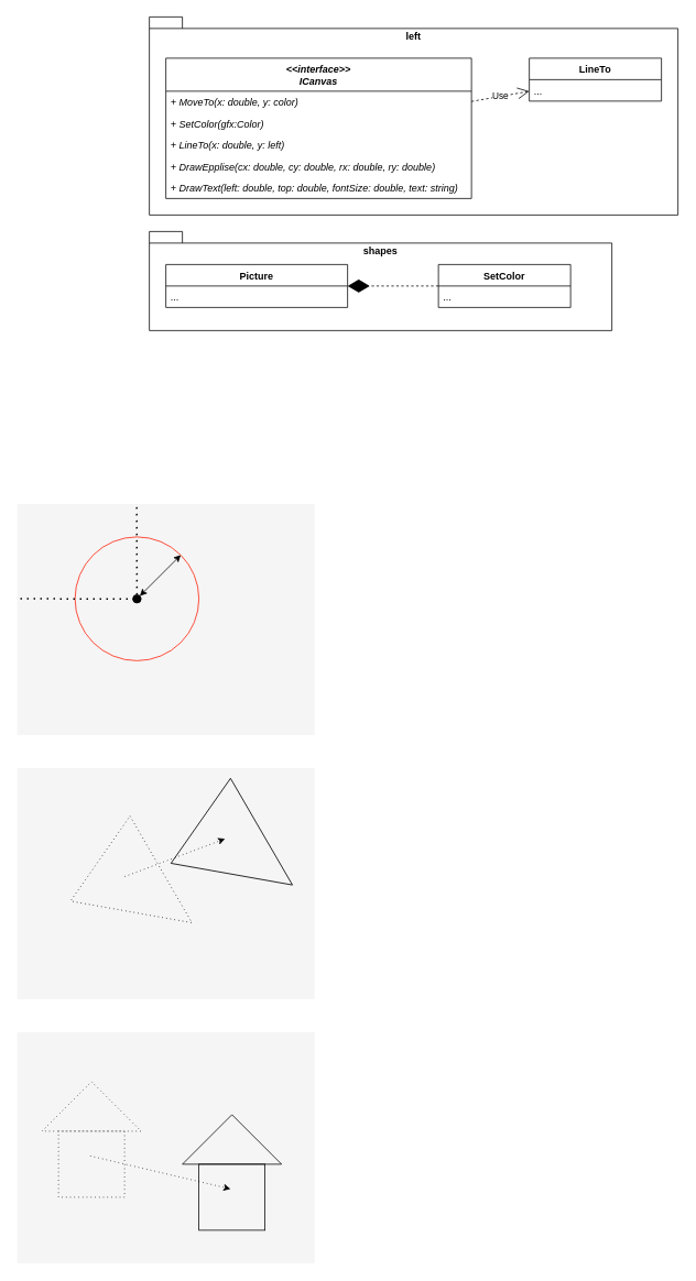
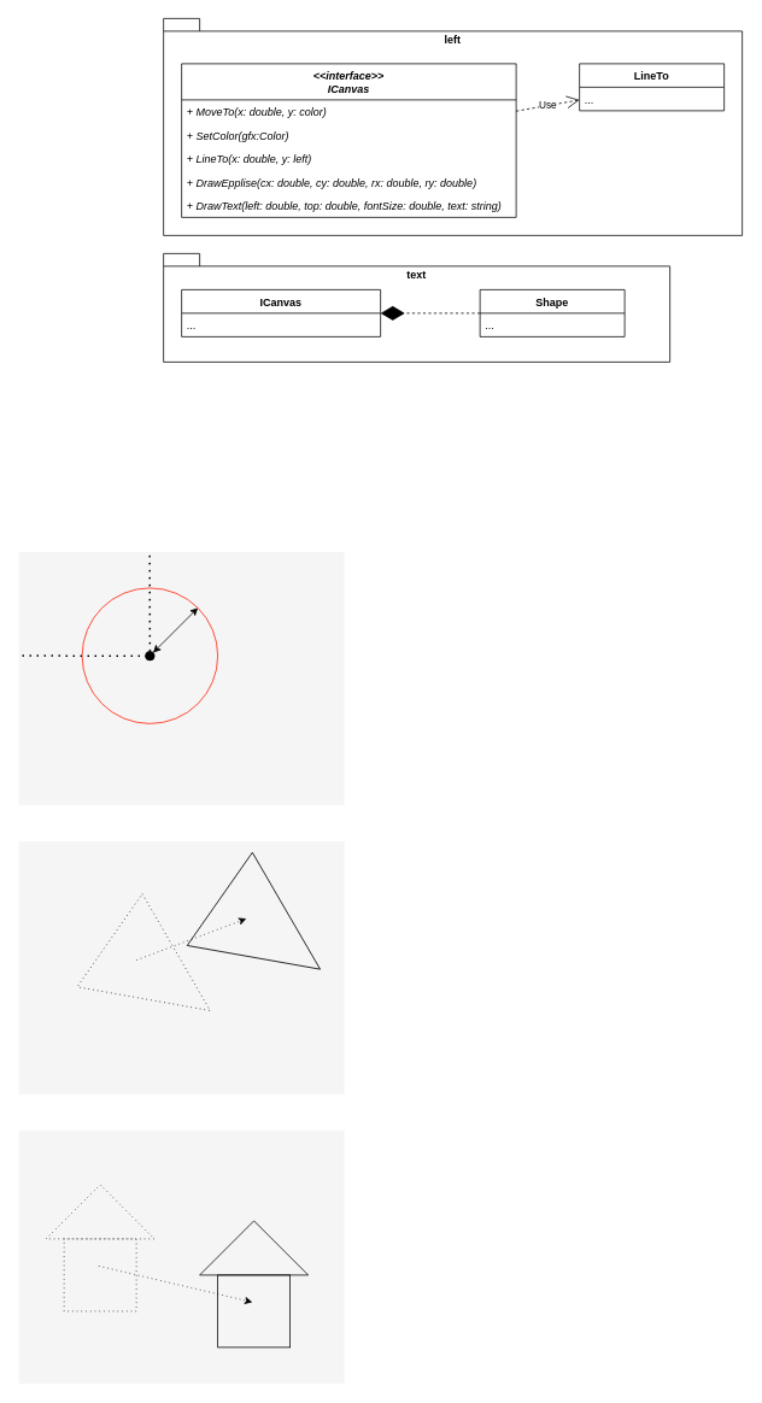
  <mxCell id="0" />
  <mxCell id="1" parent="0" />
  <mxCell id="2" value="" style="rounded=0;whiteSpace=wrap;html=1;fillColor=#f5f5f5;fontColor=#333333;strokeColor=none;" parent="1" vertex="1"><mxGeometry x="20" y="930" width="360" height="280" as="geometry" /></mxCell>
  <mxCell id="3" value="left" style="shape=folder;fontStyle=1;spacingTop=10;tabWidth=40;tabHeight=14;tabPosition=left;html=1;whiteSpace=wrap;verticalAlign=top;" parent="1" vertex="1"><mxGeometry x="180" y="20" width="640" height="240" as="geometry" /></mxCell>
  <mxCell id="4" value="&lt;&lt;interface&gt;&gt;&#10;ICanvas" style="swimlane;fontStyle=3;align=center;verticalAlign=top;childLayout=stackLayout;horizontal=1;startSize=40;horizontalStack=0;resizeParent=1;resizeParentMax=0;resizeLast=0;collapsible=1;marginBottom=0;" parent="1" vertex="1"><mxGeometry x="200" y="70" width="370" height="170" as="geometry" /></mxCell>
  <mxCell id="5" value="+ MoveTo(x: double, y: color)" style="text;strokeColor=none;fillColor=none;align=left;verticalAlign=top;spacingLeft=4;spacingRight=4;overflow=hidden;rotatable=0;points=[[0,0.5],[1,0.5]];portConstraint=eastwest;fontStyle=2" parent="4" vertex="1"><mxGeometry y="40" width="370" height="26" as="geometry" /></mxCell>
  <mxCell id="6" value="+ SetColor(gfx:Color)" style="text;strokeColor=none;fillColor=none;align=left;verticalAlign=top;spacingLeft=4;spacingRight=4;overflow=hidden;rotatable=0;points=[[0,0.5],[1,0.5]];portConstraint=eastwest;fontStyle=2" parent="4" vertex="1"><mxGeometry y="66" width="370" height="26" as="geometry" /></mxCell>
  <mxCell id="7" value="+ LineTo(x: double, y: left)" style="text;strokeColor=none;fillColor=none;align=left;verticalAlign=top;spacingLeft=4;spacingRight=4;overflow=hidden;rotatable=0;points=[[0,0.5],[1,0.5]];portConstraint=eastwest;fontStyle=2" parent="4" vertex="1"><mxGeometry y="92" width="370" height="26" as="geometry" /></mxCell>
  <mxCell id="8" value="+ DrawEpplise(cx: double, cy: double, rx: double, ry: double)" style="text;strokeColor=none;fillColor=none;align=left;verticalAlign=top;spacingLeft=4;spacingRight=4;overflow=hidden;rotatable=0;points=[[0,0.5],[1,0.5]];portConstraint=eastwest;fontStyle=2" parent="4" vertex="1"><mxGeometry y="118" width="370" height="26" as="geometry" /></mxCell>
  <mxCell id="9" value="+ DrawText(left: double, top: double, fontSize: double, text: string)" style="text;strokeColor=none;fillColor=none;align=left;verticalAlign=top;spacingLeft=4;spacingRight=4;overflow=hidden;rotatable=0;points=[[0,0.5],[1,0.5]];portConstraint=eastwest;fontStyle=2" vertex="1" parent="4"><mxGeometry y="144" width="370" height="26" as="geometry" /></mxCell>
  <mxCell id="10" value="LineTo" style="swimlane;fontStyle=1;align=center;verticalAlign=top;childLayout=stackLayout;horizontal=1;startSize=26;horizontalStack=0;resizeParent=1;resizeParentMax=0;resizeLast=0;collapsible=1;marginBottom=0;" parent="1" vertex="1"><mxGeometry x="640" y="70" width="160" height="52" as="geometry" /></mxCell>
  <mxCell id="11" value="..." style="text;strokeColor=none;fillColor=none;align=left;verticalAlign=top;spacingLeft=4;spacingRight=4;overflow=hidden;rotatable=0;points=[[0,0.5],[1,0.5]];portConstraint=eastwest;" parent="10" vertex="1"><mxGeometry y="26" width="160" height="26" as="geometry" /></mxCell>
  <mxCell id="12" value="Use" style="endArrow=open;endSize=12;dashed=1;html=1;rounded=0;" parent="1" source="4" target="10" edge="1"><mxGeometry width="160" relative="1" as="geometry"><mxPoint x="150" y="250" as="sourcePoint" /><mxPoint x="310" y="250" as="targetPoint" /></mxGeometry></mxCell>
- <mxCell id="13" value="shapes" style="shape=folder;fontStyle=1;spacingTop=10;tabWidth=40;tabHeight=14;tabPosition=left;html=1;whiteSpace=wrap;verticalAlign=top;" parent="1" vertex="1"><mxGeometry x="180" y="280" width="560" height="120" as="geometry" /></mxCell>
- <mxCell id="14" value="SetColor" style="swimlane;fontStyle=1;align=center;verticalAlign=top;childLayout=stackLayout;horizontal=1;startSize=26;horizontalStack=0;resizeParent=1;resizeParentMax=0;resizeLast=0;collapsible=1;marginBottom=0;" parent="1" vertex="1"><mxGeometry x="530" y="320" width="160" height="52" as="geometry" /></mxCell>
+ <mxCell id="13" value="text" style="shape=folder;fontStyle=1;spacingTop=10;tabWidth=40;tabHeight=14;tabPosition=left;html=1;whiteSpace=wrap;verticalAlign=top;" parent="1" vertex="1"><mxGeometry x="180" y="280" width="560" height="120" as="geometry" /></mxCell>
+ <mxCell id="14" value="Shape" style="swimlane;fontStyle=1;align=center;verticalAlign=top;childLayout=stackLayout;horizontal=1;startSize=26;horizontalStack=0;resizeParent=1;resizeParentMax=0;resizeLast=0;collapsible=1;marginBottom=0;" parent="1" vertex="1"><mxGeometry x="530" y="320" width="160" height="52" as="geometry" /></mxCell>
  <mxCell id="15" value="..." style="text;strokeColor=none;fillColor=none;align=left;verticalAlign=top;spacingLeft=4;spacingRight=4;overflow=hidden;rotatable=0;points=[[0,0.5],[1,0.5]];portConstraint=eastwest;" parent="14" vertex="1"><mxGeometry y="26" width="160" height="26" as="geometry" /></mxCell>
  <mxCell id="16" value="" style="rounded=0;whiteSpace=wrap;html=1;fillColor=#f5f5f5;fontColor=#333333;strokeColor=none;" parent="1" vertex="1"><mxGeometry x="20" y="610" width="360" height="280" as="geometry" /></mxCell>
  <mxCell id="17" value="" style="ellipse;whiteSpace=wrap;html=1;aspect=fixed;fillColor=none;strokeColor=#FF1900;" parent="1" vertex="1"><mxGeometry x="90" y="650" width="150" height="150" as="geometry" /></mxCell>
  <mxCell id="18" value="" style="ellipse;whiteSpace=wrap;html=1;aspect=fixed;fillColor=#000000;" parent="1" vertex="1"><mxGeometry x="160" y="720" width="10" height="10" as="geometry" /></mxCell>
  <mxCell id="19" value="" style="endArrow=classic;startArrow=classic;html=1;rounded=0;entryX=1;entryY=0;entryDx=0;entryDy=0;" parent="1" source="18" target="17" edge="1"><mxGeometry width="50" height="50" relative="1" as="geometry"><mxPoint x="150" y="730" as="sourcePoint" /><mxPoint x="200" y="680" as="targetPoint" /></mxGeometry></mxCell>
  <mxCell id="20" value="" style="endArrow=none;dashed=1;html=1;dashPattern=1 3;strokeWidth=2;rounded=0;entryX=0.402;entryY=0.004;entryDx=0;entryDy=0;entryPerimeter=0;" parent="1" source="18" target="16" edge="1"><mxGeometry width="50" height="50" relative="1" as="geometry"><mxPoint x="420" y="720" as="sourcePoint" /><mxPoint x="400" y="610" as="targetPoint" /></mxGeometry></mxCell>
  <mxCell id="21" value="" style="endArrow=none;dashed=1;html=1;dashPattern=1 3;strokeWidth=2;rounded=0;exitX=0.189;exitY=0.535;exitDx=0;exitDy=0;exitPerimeter=0;" parent="1" source="18" edge="1"><mxGeometry width="50" height="50" relative="1" as="geometry"><mxPoint x="160" y="724.8" as="sourcePoint" /><mxPoint x="20" y="724.8" as="targetPoint" /></mxGeometry></mxCell>
  <mxCell id="22" value="" style="triangle;whiteSpace=wrap;html=1;rotation=35;fillColor=none;dashed=1;dashPattern=1 4;" parent="1" vertex="1"><mxGeometry x="108.31" y="1015.77" width="135.48" height="125.66" as="geometry" /></mxCell>
  <mxCell id="23" value="" style="triangle;whiteSpace=wrap;html=1;rotation=35;fillColor=none;" parent="1" vertex="1"><mxGeometry x="230" y="970" width="135.48" height="125.66" as="geometry" /></mxCell>
  <mxCell id="24" value="" style="endArrow=classic;html=1;rounded=0;entryX=1;entryY=0.5;entryDx=0;entryDy=0;exitX=1;exitY=0.5;exitDx=0;exitDy=0;dashed=1;dashPattern=1 4;" parent="1" edge="1"><mxGeometry width="50" height="50" relative="1" as="geometry"><mxPoint x="149.999" y="1061.544" as="sourcePoint" /><mxPoint x="271.689" y="1015.774" as="targetPoint" /></mxGeometry></mxCell>
  <mxCell id="25" value="" style="rounded=0;whiteSpace=wrap;html=1;fillColor=#f5f5f5;fontColor=#333333;strokeColor=none;" parent="1" vertex="1"><mxGeometry x="20" y="1250" width="360" height="280" as="geometry" /></mxCell>
  <mxCell id="26" value="" style="whiteSpace=wrap;html=1;aspect=fixed;fillColor=none;dashed=1;dashPattern=1 4;" parent="1" vertex="1"><mxGeometry x="70" y="1370" width="80" height="80" as="geometry" /></mxCell>
  <mxCell id="27" value="" style="triangle;whiteSpace=wrap;html=1;rotation=-90;fillColor=none;dashed=1;dashPattern=1 4;" parent="1" vertex="1"><mxGeometry x="80" y="1280" width="60" height="120" as="geometry" /></mxCell>
  <mxCell id="28" value="" style="whiteSpace=wrap;html=1;aspect=fixed;fillColor=none;" parent="1" vertex="1"><mxGeometry x="240" y="1410" width="80" height="80" as="geometry" /></mxCell>
  <mxCell id="29" value="" style="triangle;whiteSpace=wrap;html=1;rotation=-90;fillColor=none;" parent="1" vertex="1"><mxGeometry x="250" y="1320" width="60" height="120" as="geometry" /></mxCell>
  <mxCell id="30" value="" style="endArrow=classic;html=1;rounded=0;entryX=0;entryY=1;entryDx=0;entryDy=0;exitX=0;exitY=1;exitDx=0;exitDy=0;dashed=1;dashPattern=1 4;" parent="1" edge="1"><mxGeometry width="50" height="50" relative="1" as="geometry"><mxPoint x="108.31" y="1400" as="sourcePoint" /><mxPoint x="278.31" y="1440" as="targetPoint" /></mxGeometry></mxCell>
- <mxCell id="31" value="Picture" style="swimlane;fontStyle=1;align=center;verticalAlign=top;childLayout=stackLayout;horizontal=1;startSize=26;horizontalStack=0;resizeParent=1;resizeParentMax=0;resizeLast=0;collapsible=1;marginBottom=0;" parent="1" vertex="1"><mxGeometry x="200" y="320" width="220" height="52" as="geometry" /></mxCell>
+ <mxCell id="31" value="ICanvas" style="swimlane;fontStyle=1;align=center;verticalAlign=top;childLayout=stackLayout;horizontal=1;startSize=26;horizontalStack=0;resizeParent=1;resizeParentMax=0;resizeLast=0;collapsible=1;marginBottom=0;" parent="1" vertex="1"><mxGeometry x="200" y="320" width="220" height="52" as="geometry" /></mxCell>
  <mxCell id="32" value="..." style="text;strokeColor=none;fillColor=none;align=left;verticalAlign=top;spacingLeft=4;spacingRight=4;overflow=hidden;rotatable=0;points=[[0,0.5],[1,0.5]];portConstraint=eastwest;" parent="31" vertex="1"><mxGeometry y="26" width="220" height="26" as="geometry" /></mxCell>
  <mxCell id="33" value="" style="endArrow=diamondThin;endFill=1;endSize=24;html=1;rounded=0;dashed=1;" parent="1" source="14" target="31" edge="1"><mxGeometry width="160" relative="1" as="geometry"><mxPoint x="250" y="520" as="sourcePoint" /><mxPoint x="410" y="520" as="targetPoint" /></mxGeometry></mxCell>
